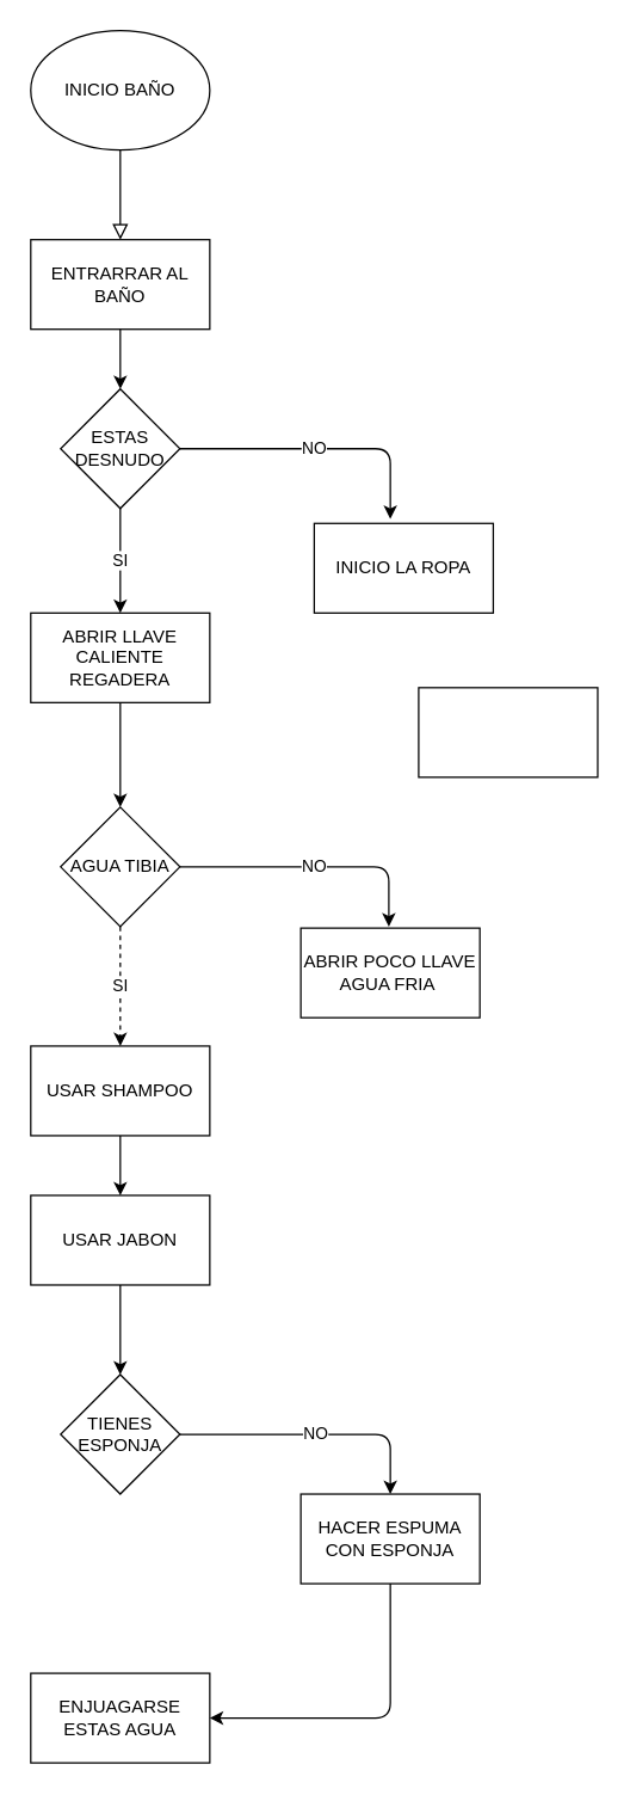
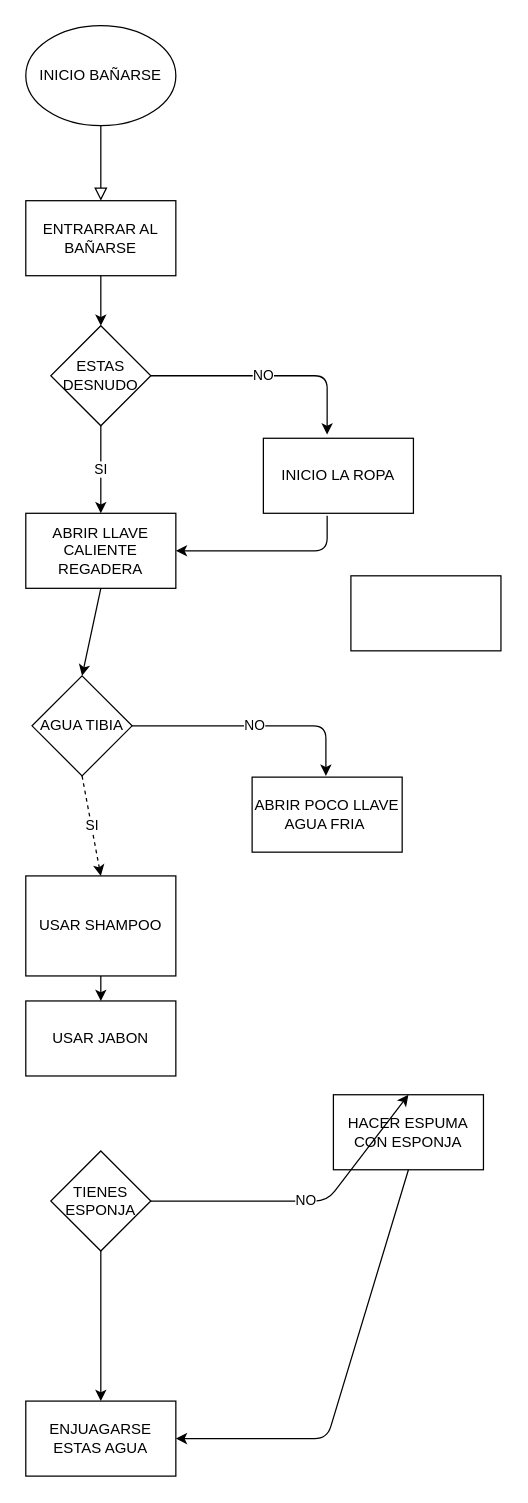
  <mxCell id="0" />
  <mxCell id="1" parent="0" />
  <mxCell id="2" value="" style="rounded=0;html=1;jettySize=auto;orthogonalLoop=1;fontSize=11;endArrow=block;endFill=0;endSize=8;strokeWidth=1;shadow=0;labelBackgroundColor=none;edgeStyle=orthogonalEdgeStyle;" parent="1" edge="1"><mxGeometry relative="1" as="geometry"><mxPoint x="80" y="100" as="sourcePoint" /><mxPoint x="80" y="160" as="targetPoint" /></mxGeometry></mxCell>
- <mxCell id="3" value="&lt;font style=&quot;vertical-align: inherit&quot;&gt;&lt;font style=&quot;vertical-align: inherit&quot;&gt;INICIO BAÑO&lt;/font&gt;&lt;/font&gt;" style="ellipse;whiteSpace=wrap;html=1;" vertex="1" parent="1"><mxGeometry x="20" y="20" width="120" height="80" as="geometry" /></mxCell>
- <mxCell id="4" value="&lt;font style=&quot;vertical-align: inherit&quot;&gt;&lt;font style=&quot;vertical-align: inherit&quot;&gt;ENTRARRAR AL BAÑO&lt;/font&gt;&lt;/font&gt;" style="rounded=0;whiteSpace=wrap;html=1;" vertex="1" parent="1"><mxGeometry x="20" y="160" width="120" height="60" as="geometry" /></mxCell>
+ <mxCell id="3" value="&lt;font style=&quot;vertical-align: inherit&quot;&gt;&lt;font style=&quot;vertical-align: inherit&quot;&gt;INICIO BAÑARSE&lt;/font&gt;&lt;/font&gt;" style="ellipse;whiteSpace=wrap;html=1;" vertex="1" parent="1"><mxGeometry x="20" y="20" width="120" height="80" as="geometry" /></mxCell>
+ <mxCell id="4" value="&lt;font style=&quot;vertical-align: inherit&quot;&gt;&lt;font style=&quot;vertical-align: inherit&quot;&gt;ENTRARRAR AL BAÑARSE&lt;/font&gt;&lt;/font&gt;" style="rounded=0;whiteSpace=wrap;html=1;" vertex="1" parent="1"><mxGeometry x="20" y="160" width="120" height="60" as="geometry" /></mxCell>
  <mxCell id="5" value="" style="endArrow=classic;html=1;entryX=0.5;entryY=0;entryDx=0;entryDy=0;" edge="1" parent="1"><mxGeometry width="50" height="50" relative="1" as="geometry"><mxPoint x="80" y="220" as="sourcePoint" /><mxPoint x="80" y="260" as="targetPoint" /></mxGeometry></mxCell>
  <mxCell id="6" value="&lt;font style=&quot;vertical-align: inherit&quot;&gt;&lt;font style=&quot;vertical-align: inherit&quot;&gt;&lt;font style=&quot;vertical-align: inherit&quot;&gt;&lt;font style=&quot;vertical-align: inherit&quot;&gt;SI&lt;/font&gt;&lt;/font&gt;&lt;/font&gt;&lt;/font&gt;" style="edgeStyle=orthogonalEdgeStyle;rounded=0;orthogonalLoop=1;jettySize=auto;html=1;exitX=0.5;exitY=1;exitDx=0;exitDy=0;entryX=0.5;entryY=0;entryDx=0;entryDy=0;" edge="1" parent="1" source="7"><mxGeometry relative="1" as="geometry"><mxPoint x="80" y="410" as="targetPoint" /><Array as="points"><mxPoint x="80" y="390" /><mxPoint x="80" y="390" /></Array></mxGeometry></mxCell>
  <mxCell id="7" value="&lt;font style=&quot;vertical-align: inherit&quot;&gt;&lt;font style=&quot;vertical-align: inherit&quot;&gt;&lt;font style=&quot;vertical-align: inherit&quot;&gt;&lt;font style=&quot;vertical-align: inherit&quot;&gt;ESTAS DESNUDO&lt;/font&gt;&lt;/font&gt;&lt;/font&gt;&lt;/font&gt;" style="rhombus;whiteSpace=wrap;html=1;" vertex="1" parent="1"><mxGeometry x="40" y="260" width="80" height="80" as="geometry" /></mxCell>
  <mxCell id="8" value="&lt;font style=&quot;vertical-align: inherit&quot;&gt;&lt;font style=&quot;vertical-align: inherit&quot;&gt;ABRIR LLAVE CALIENTE REGADERA&lt;/font&gt;&lt;/font&gt;" style="rounded=0;whiteSpace=wrap;html=1;" vertex="1" parent="1"><mxGeometry x="20" y="410" width="120" height="60" as="geometry" /></mxCell>
  <mxCell id="9" value="&lt;font style=&quot;vertical-align: inherit&quot;&gt;&lt;font style=&quot;vertical-align: inherit&quot;&gt;INICIO LA ROPA&lt;/font&gt;&lt;/font&gt;" style="rounded=0;whiteSpace=wrap;html=1;" vertex="1" parent="1"><mxGeometry x="210" y="350" width="120" height="60" as="geometry" /></mxCell>
  <mxCell id="10" value="&lt;font style=&quot;vertical-align: inherit&quot;&gt;&lt;font style=&quot;vertical-align: inherit&quot;&gt;&lt;font style=&quot;vertical-align: inherit&quot;&gt;&lt;font style=&quot;vertical-align: inherit&quot;&gt;NO&lt;/font&gt;&lt;/font&gt;&lt;/font&gt;&lt;/font&gt;" style="endArrow=classic;html=1;entryX=0.425;entryY=-0.05;entryDx=0;entryDy=0;entryPerimeter=0;" edge="1" parent="1" target="9"><mxGeometry x="-0.043" width="50" height="50" relative="1" as="geometry"><mxPoint x="120" y="300" as="sourcePoint" /><mxPoint x="260" y="300" as="targetPoint" /><Array as="points"><mxPoint x="261" y="300" /></Array><mxPoint as="offset" /></mxGeometry></mxCell>
  <mxCell id="11" value="&lt;font style=&quot;vertical-align: inherit&quot;&gt;&lt;font style=&quot;vertical-align: inherit&quot;&gt;&lt;font style=&quot;vertical-align: inherit&quot;&gt;&lt;font style=&quot;vertical-align: inherit&quot;&gt;ABRIR POCO LLAVE AGUA FRIA&amp;nbsp;&lt;/font&gt;&lt;/font&gt;&lt;/font&gt;&lt;/font&gt;" style="rounded=0;whiteSpace=wrap;html=1;" vertex="1" parent="1"><mxGeometry x="201" y="621" width="120" height="60" as="geometry" /></mxCell>
- <mxCell id="12" value="&lt;font style=&quot;vertical-align: inherit&quot;&gt;&lt;font style=&quot;vertical-align: inherit&quot;&gt;AGUA TIBIA&lt;/font&gt;&lt;/font&gt;" style="rhombus;whiteSpace=wrap;html=1;" vertex="1" parent="1"><mxGeometry x="40" y="540" width="80" height="80" as="geometry" /></mxCell>
+ <mxCell id="12" value="&lt;font style=&quot;vertical-align: inherit&quot;&gt;&lt;font style=&quot;vertical-align: inherit&quot;&gt;AGUA TIBIA&lt;/font&gt;&lt;/font&gt;" style="rhombus;whiteSpace=wrap;html=1;" vertex="1" parent="1"><mxGeometry x="25" y="540" width="80" height="80" as="geometry" /></mxCell>
  <mxCell id="13" value="" style="endArrow=classic;html=1;exitX=0.5;exitY=1;exitDx=0;exitDy=0;entryX=0.5;entryY=0;entryDx=0;entryDy=0;" edge="1" parent="1" source="8" target="12"><mxGeometry width="50" height="50" relative="1" as="geometry"><mxPoint x="190" y="470" as="sourcePoint" /><mxPoint x="240" y="420" as="targetPoint" /></mxGeometry></mxCell>
  <mxCell id="14" value="&lt;font style=&quot;vertical-align: inherit&quot;&gt;&lt;font style=&quot;vertical-align: inherit&quot;&gt;&lt;font style=&quot;vertical-align: inherit&quot;&gt;&lt;font style=&quot;vertical-align: inherit&quot;&gt;&lt;font style=&quot;vertical-align: inherit&quot;&gt;&lt;font style=&quot;vertical-align: inherit&quot;&gt;&lt;font style=&quot;vertical-align: inherit&quot;&gt;&lt;font style=&quot;vertical-align: inherit&quot;&gt;NO&lt;/font&gt;&lt;/font&gt;&lt;/font&gt;&lt;/font&gt;&lt;/font&gt;&lt;/font&gt;&lt;/font&gt;&lt;/font&gt;" style="endArrow=classic;html=1;exitX=1;exitY=0.5;exitDx=0;exitDy=0;" edge="1" parent="1" source="12"><mxGeometry width="50" height="50" relative="1" as="geometry"><mxPoint x="190" y="460" as="sourcePoint" /><mxPoint x="260" y="620" as="targetPoint" /><Array as="points"><mxPoint x="260" y="580" /></Array></mxGeometry></mxCell>
  <mxCell id="15" value="" style="rounded=0;whiteSpace=wrap;html=1;" vertex="1" parent="1"><mxGeometry x="280" y="460" width="120" height="60" as="geometry" /></mxCell>
- <mxCell id="16" value="&lt;font style=&quot;vertical-align: inherit&quot;&gt;&lt;font style=&quot;vertical-align: inherit&quot;&gt;USAR SHAMPOO&lt;/font&gt;&lt;/font&gt;" style="rounded=0;whiteSpace=wrap;html=1;" vertex="1" parent="1"><mxGeometry x="20" y="700" width="120" height="60" as="geometry" /></mxCell>
+ <mxCell id="16" value="&lt;font style=&quot;vertical-align: inherit&quot;&gt;&lt;font style=&quot;vertical-align: inherit&quot;&gt;USAR SHAMPOO&lt;/font&gt;&lt;/font&gt;" style="rounded=0;whiteSpace=wrap;html=1;" vertex="1" parent="1"><mxGeometry x="20" y="700" width="120" height="80" as="geometry" /></mxCell>
  <mxCell id="17" value="&lt;font style=&quot;vertical-align: inherit&quot;&gt;&lt;font style=&quot;vertical-align: inherit&quot;&gt;&lt;font style=&quot;vertical-align: inherit&quot;&gt;&lt;font style=&quot;vertical-align: inherit&quot;&gt;SI&lt;/font&gt;&lt;/font&gt;&lt;/font&gt;&lt;/font&gt;" style="endArrow=classic;html=1;exitX=0.5;exitY=1;exitDx=0;exitDy=0;entryX=0.5;entryY=0;entryDx=0;entryDy=0;dashed=1;" edge="1" parent="1" source="12" target="16"><mxGeometry width="50" height="50" relative="1" as="geometry"><mxPoint x="190" y="720" as="sourcePoint" /><mxPoint x="240" y="670" as="targetPoint" /></mxGeometry></mxCell>
+ <mxCell id="18" value="" style="endArrow=classic;html=1;exitX=0.425;exitY=1.033;exitDx=0;exitDy=0;exitPerimeter=0;entryX=1;entryY=0.5;entryDx=0;entryDy=0;" edge="1" parent="1" source="9" target="8"><mxGeometry width="50" height="50" relative="1" as="geometry"><mxPoint x="190" y="520" as="sourcePoint" /><mxPoint x="240" y="470" as="targetPoint" /><Array as="points"><mxPoint x="261" y="440" /></Array></mxGeometry></mxCell>
  <mxCell id="19" value="&lt;font style=&quot;vertical-align: inherit&quot;&gt;&lt;font style=&quot;vertical-align: inherit&quot;&gt;USAR JABON&lt;/font&gt;&lt;/font&gt;" style="rounded=0;whiteSpace=wrap;html=1;" vertex="1" parent="1"><mxGeometry x="20" y="800" width="120" height="60" as="geometry" /></mxCell>
  <mxCell id="20" value="" style="endArrow=classic;html=1;exitX=0.5;exitY=1;exitDx=0;exitDy=0;" edge="1" parent="1" source="16"><mxGeometry width="50" height="50" relative="1" as="geometry"><mxPoint x="190" y="720" as="sourcePoint" /><mxPoint x="80" y="800" as="targetPoint" /></mxGeometry></mxCell>
  <mxCell id="21" value="&lt;font style=&quot;vertical-align: inherit&quot;&gt;&lt;font style=&quot;vertical-align: inherit&quot;&gt;TIENES ESPONJA&lt;/font&gt;&lt;/font&gt;" style="rhombus;whiteSpace=wrap;html=1;" vertex="1" parent="1"><mxGeometry x="40" y="920" width="80" height="80" as="geometry" /></mxCell>
- <mxCell id="22" value="" style="endArrow=classic;html=1;exitX=0.5;exitY=1;exitDx=0;exitDy=0;entryX=0.5;entryY=0;entryDx=0;entryDy=0;" edge="1" parent="1" source="19" target="21"><mxGeometry width="50" height="50" relative="1" as="geometry"><mxPoint x="190" y="920" as="sourcePoint" /><mxPoint x="240" y="870" as="targetPoint" /></mxGeometry></mxCell>
  <mxCell id="23" value="&lt;font style=&quot;vertical-align: inherit&quot;&gt;&lt;font style=&quot;vertical-align: inherit&quot;&gt;ENJUAGARSE ESTAS AGUA&lt;/font&gt;&lt;/font&gt;" style="rounded=0;whiteSpace=wrap;html=1;" vertex="1" parent="1"><mxGeometry x="20" y="1120" width="120" height="60" as="geometry" /></mxCell>
- <mxCell id="24" value="&lt;font style=&quot;vertical-align: inherit&quot;&gt;&lt;font style=&quot;vertical-align: inherit&quot;&gt;HACER ESPUMA CON ESPONJA&lt;/font&gt;&lt;/font&gt;" style="rounded=0;whiteSpace=wrap;html=1;" vertex="1" parent="1"><mxGeometry x="201" y="1000" width="120" height="60" as="geometry" /></mxCell>
+ <mxCell id="24" value="&lt;font style=&quot;vertical-align: inherit&quot;&gt;&lt;font style=&quot;vertical-align: inherit&quot;&gt;HACER ESPUMA CON ESPONJA&lt;/font&gt;&lt;/font&gt;" style="rounded=0;whiteSpace=wrap;html=1;" vertex="1" parent="1"><mxGeometry x="266" y="875" width="120" height="60" as="geometry" /></mxCell>
  <mxCell id="25" value="&lt;font style=&quot;vertical-align: inherit&quot;&gt;&lt;font style=&quot;vertical-align: inherit&quot;&gt;NO&lt;/font&gt;&lt;/font&gt;" style="endArrow=classic;html=1;exitX=1;exitY=0.5;exitDx=0;exitDy=0;entryX=0.5;entryY=0;entryDx=0;entryDy=0;" edge="1" parent="1" source="21" target="24"><mxGeometry width="50" height="50" relative="1" as="geometry"><mxPoint x="190" y="920" as="sourcePoint" /><mxPoint x="240" y="870" as="targetPoint" /><Array as="points"><mxPoint x="261" y="960" /></Array></mxGeometry></mxCell>
+ <mxCell id="26" value="" style="endArrow=classic;html=1;exitX=0.5;exitY=1;exitDx=0;exitDy=0;entryX=0.5;entryY=0;entryDx=0;entryDy=0;" edge="1" parent="1" source="21" target="23"><mxGeometry width="50" height="50" relative="1" as="geometry"><mxPoint x="190" y="920" as="sourcePoint" /><mxPoint x="240" y="870" as="targetPoint" /></mxGeometry></mxCell>
  <mxCell id="27" value="" style="endArrow=classic;html=1;exitX=0.5;exitY=1;exitDx=0;exitDy=0;entryX=1;entryY=0.5;entryDx=0;entryDy=0;" edge="1" parent="1" source="24" target="23"><mxGeometry width="50" height="50" relative="1" as="geometry"><mxPoint x="190" y="1200" as="sourcePoint" /><mxPoint x="240" y="1150" as="targetPoint" /><Array as="points"><mxPoint x="261" y="1150" /></Array></mxGeometry></mxCell>
